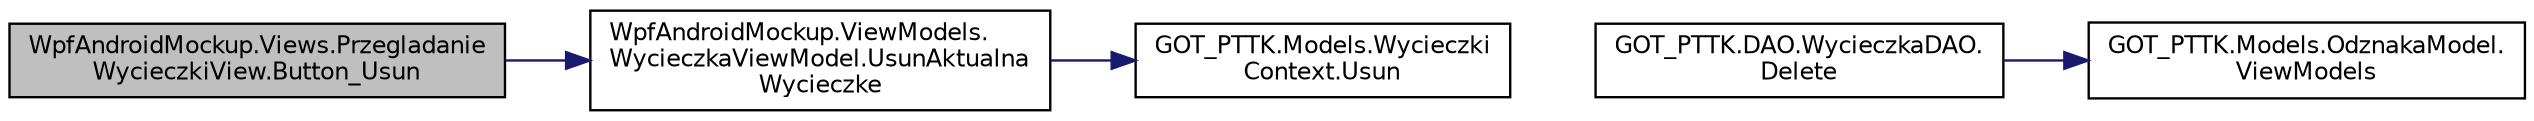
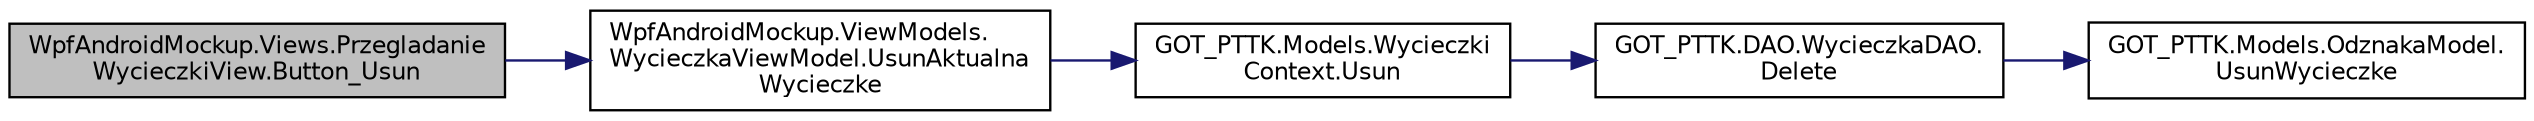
  digraph {
    rankdir=LR
    node [color=black fillcolor=white fontname=Helvetica fontsize=10 shape=record style=filled]
    edge [color=midnightblue fontname=Helvetica fontsize=10 labelfontname=Helvetica labelfontsize=10 style=solid]
    n1 [fillcolor=grey75 fontcolor=black height=0.2 label="WpfAndroidMockup.Views.Przegladanie\lWycieczkiView.Button_Usun" width=0.4]
    n2 [height=0.2 label="WpfAndroidMockup.ViewModels.\lWycieczkaViewModel.UsunAktualna\lWycieczke" width=0.4]
    n3 [height=0.2 label="GOT_PTTK.Models.Wycieczki\lContext.Usun" width=0.4]
    n4 [height=0.2 label="GOT_PTTK.DAO.WycieczkaDAO.\lDelete" width=0.4]
-   n5 [height=0.2 label="GOT_PTTK.Models.OdznakaModel.\lViewModels" width=0.4]
+   n5 [height=0.2 label="GOT_PTTK.Models.OdznakaModel.\lUsunWycieczke" width=0.4]
    n1 -> n2
    n2 -> n3
+   n3 -> n4
    n4 -> n5
  }
